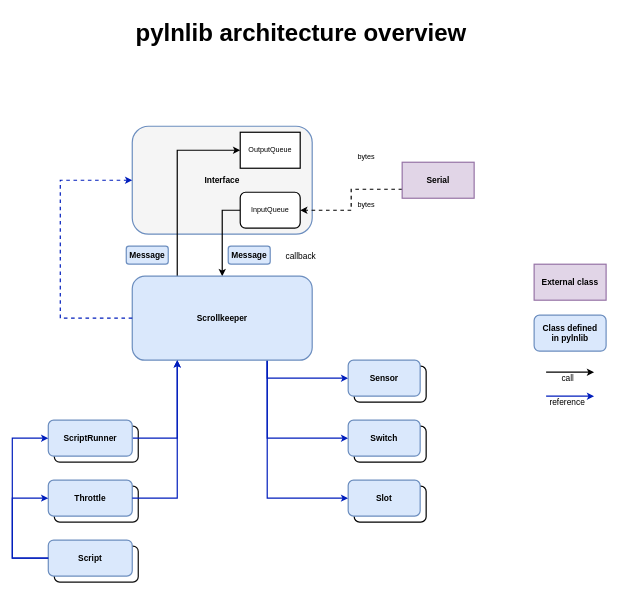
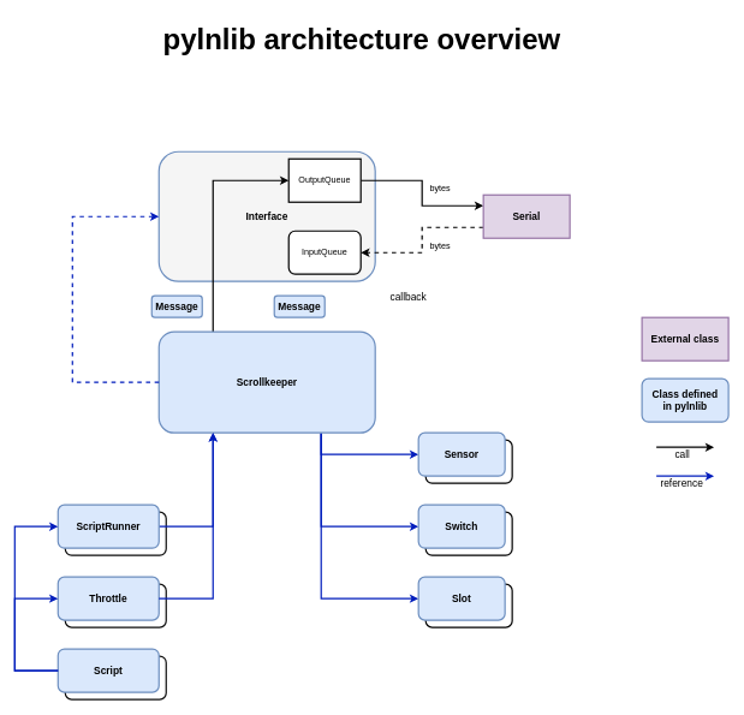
  <mxCell id="0" />
  <mxCell id="1" parent="0" />
  <mxCell id="2" value="Throttle" style="rounded=1;whiteSpace=wrap;html=1;fontStyle=1;fontSize=14;strokeWidth=2;fillColor=none;strokeColor=#0D0D0D;" vertex="1" parent="1"><mxGeometry x="90" y="810" width="140" height="60" as="geometry" /></mxCell>
  <mxCell id="3" value="ScriptRunner" style="rounded=1;whiteSpace=wrap;html=1;fontStyle=1;fontSize=14;strokeWidth=2;fillColor=none;strokeColor=#0D0D0D;" vertex="1" parent="1"><mxGeometry x="90" y="910" width="140" height="60" as="geometry" /></mxCell>
  <mxCell id="4" value="ScriptRunner" style="rounded=1;whiteSpace=wrap;html=1;fontStyle=1;fontSize=14;strokeWidth=2;fillColor=none;strokeColor=#0D0D0D;" vertex="1" parent="1"><mxGeometry x="90" y="710" width="140" height="60" as="geometry" /></mxCell>
  <mxCell id="5" value="Interface" style="rounded=1;whiteSpace=wrap;html=1;fontStyle=1;fontSize=14;strokeWidth=2;fillColor=#f5f5f5;strokeColor=#6c8ebf;" parent="1" vertex="1"><mxGeometry x="220" y="210" width="300" height="180" as="geometry" /></mxCell>
+ <mxCell id="6" style="edgeStyle=orthogonalEdgeStyle;rounded=0;orthogonalLoop=1;jettySize=auto;html=1;exitX=1;exitY=0.5;exitDx=0;exitDy=0;entryX=0;entryY=0.25;entryDx=0;entryDy=0;strokeWidth=2;" parent="1" source="7" target="11" edge="1"><mxGeometry relative="1" as="geometry" /></mxCell>
  <mxCell id="7" value="OutputQueue" style="whiteSpace=wrap;html=1;strokeWidth=2;rounded=0;" parent="1" vertex="1"><mxGeometry x="400" y="220" width="100" height="60" as="geometry" /></mxCell>
- <mxCell id="8" style="edgeStyle=orthogonalEdgeStyle;rounded=0;orthogonalLoop=1;jettySize=auto;html=1;exitX=0;exitY=0.5;exitDx=0;exitDy=0;strokeWidth=2;" parent="1" source="9" target="16" edge="1"><mxGeometry relative="1" as="geometry"><Array as="points"><mxPoint x="370" y="350" /></Array></mxGeometry></mxCell>
  <mxCell id="9" value="InputQueue" style="rounded=1;whiteSpace=wrap;html=1;strokeWidth=2;" parent="1" vertex="1"><mxGeometry x="400" y="320" width="100" height="60" as="geometry" /></mxCell>
  <mxCell id="10" style="edgeStyle=orthogonalEdgeStyle;rounded=0;orthogonalLoop=1;jettySize=auto;html=1;exitX=0;exitY=0.75;exitDx=0;exitDy=0;strokeWidth=2;dashed=1;" parent="1" source="11" target="9" edge="1"><mxGeometry relative="1" as="geometry" /></mxCell>
  <mxCell id="11" value="Serial" style="whiteSpace=wrap;html=1;fontStyle=1;fontSize=14;strokeWidth=2;fillColor=#e1d5e7;strokeColor=#9673a6;rounded=0;" parent="1" vertex="1"><mxGeometry x="670" y="270" width="120" height="60" as="geometry" /></mxCell>
  <mxCell id="12" style="edgeStyle=orthogonalEdgeStyle;rounded=0;orthogonalLoop=1;jettySize=auto;html=1;exitX=0.25;exitY=0;exitDx=0;exitDy=0;entryX=0;entryY=0.5;entryDx=0;entryDy=0;strokeWidth=2;" parent="1" source="16" target="7" edge="1"><mxGeometry relative="1" as="geometry" /></mxCell>
  <mxCell id="13" style="edgeStyle=orthogonalEdgeStyle;rounded=0;orthogonalLoop=1;jettySize=auto;html=1;exitX=0.75;exitY=1;exitDx=0;exitDy=0;strokeWidth=2;fillColor=#0050ef;strokeColor=#001DBC;" parent="1" source="16" target="24" edge="1"><mxGeometry relative="1" as="geometry" /></mxCell>
  <mxCell id="14" style="edgeStyle=orthogonalEdgeStyle;rounded=0;orthogonalLoop=1;jettySize=auto;html=1;exitX=0.75;exitY=1;exitDx=0;exitDy=0;entryX=0;entryY=0.5;entryDx=0;entryDy=0;strokeWidth=2;fillColor=#0050ef;strokeColor=#001DBC;" parent="1" source="16" target="26" edge="1"><mxGeometry relative="1" as="geometry" /></mxCell>
  <mxCell id="15" style="edgeStyle=orthogonalEdgeStyle;rounded=0;orthogonalLoop=1;jettySize=auto;html=1;exitX=0.75;exitY=1;exitDx=0;exitDy=0;entryX=0;entryY=0.5;entryDx=0;entryDy=0;strokeWidth=2;fillColor=#0050ef;strokeColor=#001DBC;" parent="1" source="16" target="28" edge="1"><mxGeometry relative="1" as="geometry" /></mxCell>
  <mxCell id="16" value="Scrollkeeper" style="rounded=1;whiteSpace=wrap;html=1;fontStyle=1;fontSize=14;strokeWidth=2;fillColor=#dae8fc;strokeColor=#6c8ebf;" parent="1" vertex="1"><mxGeometry x="220" y="460" width="300" height="140" as="geometry" /></mxCell>
  <mxCell id="17" value="bytes" style="text;strokeColor=none;fillColor=none;align=left;verticalAlign=middle;spacingLeft=4;spacingRight=4;overflow=hidden;points=[[0,0.5],[1,0.5]];portConstraint=eastwest;rotatable=0;strokeWidth=2;" parent="1" vertex="1"><mxGeometry x="590" y="250" width="40" height="20" as="geometry" /></mxCell>
  <mxCell id="18" value="bytes" style="text;strokeColor=none;fillColor=none;align=left;verticalAlign=middle;spacingLeft=4;spacingRight=4;overflow=hidden;points=[[0,0.5],[1,0.5]];portConstraint=eastwest;rotatable=0;strokeWidth=2;" parent="1" vertex="1"><mxGeometry x="590" y="330" width="40" height="20" as="geometry" /></mxCell>
  <mxCell id="19" value="Message" style="rounded=1;whiteSpace=wrap;html=1;fontStyle=1;fontSize=14;strokeWidth=2;fillColor=#dae8fc;strokeColor=#6c8ebf;" parent="1" vertex="1"><mxGeometry x="380" y="410" width="70" height="30" as="geometry" /></mxCell>
  <mxCell id="20" value="Message" style="rounded=1;whiteSpace=wrap;html=1;fontStyle=1;fontSize=14;strokeWidth=2;fillColor=#dae8fc;strokeColor=#6c8ebf;" parent="1" vertex="1"><mxGeometry x="210" y="410" width="70" height="30" as="geometry" /></mxCell>
- <mxCell id="21" value="callback" style="text;strokeColor=none;fillColor=none;align=left;verticalAlign=middle;spacingLeft=4;spacingRight=4;overflow=hidden;points=[[0,0.5],[1,0.5]];portConstraint=eastwest;rotatable=0;fontSize=14;strokeWidth=2;" parent="1" vertex="1"><mxGeometry x="470" y="410" width="80" height="30" as="geometry" /></mxCell>
+ <mxCell id="21" value="callback" style="text;strokeColor=none;fillColor=none;align=left;verticalAlign=middle;spacingLeft=4;spacingRight=4;overflow=hidden;points=[[0,0.5],[1,0.5]];portConstraint=eastwest;rotatable=0;fontSize=14;strokeWidth=2;" parent="1" vertex="1"><mxGeometry x="535" y="395" width="80" height="30" as="geometry" /></mxCell>
  <mxCell id="22" style="edgeStyle=orthogonalEdgeStyle;rounded=0;orthogonalLoop=1;jettySize=auto;html=1;entryX=0.25;entryY=1;entryDx=0;entryDy=0;fontSize=14;strokeWidth=2;fillColor=#0050ef;strokeColor=#001DBC;exitX=1;exitY=0.5;exitDx=0;exitDy=0;" parent="1" source="29" target="16" edge="1"><mxGeometry relative="1" as="geometry"><Array as="points"><mxPoint x="295" y="730" /></Array></mxGeometry></mxCell>
  <mxCell id="23" value="Sensor" style="rounded=1;whiteSpace=wrap;html=1;container=0;strokeWidth=2;" parent="1" vertex="1"><mxGeometry x="590" y="610" width="120" height="60" as="geometry" /></mxCell>
  <mxCell id="24" value="&lt;font style=&quot;font-size: 14px;&quot;&gt;Sensor&lt;/font&gt;" style="rounded=1;whiteSpace=wrap;html=1;container=0;fontStyle=1;fontSize=14;strokeWidth=2;fillColor=#dae8fc;strokeColor=#6c8ebf;" parent="1" vertex="1"><mxGeometry x="580" y="600" width="120" height="60" as="geometry" /></mxCell>
  <mxCell id="25" value="Switch" style="rounded=1;whiteSpace=wrap;html=1;container=0;strokeWidth=2;" parent="1" vertex="1"><mxGeometry x="590" y="710" width="120" height="60" as="geometry" /></mxCell>
  <mxCell id="26" value="Switch" style="rounded=1;whiteSpace=wrap;html=1;container=0;fontStyle=1;fontSize=14;strokeWidth=2;fillColor=#dae8fc;strokeColor=#6c8ebf;" parent="1" vertex="1"><mxGeometry x="580" y="700" width="120" height="60" as="geometry" /></mxCell>
  <mxCell id="27" value="Slot" style="rounded=1;whiteSpace=wrap;html=1;container=0;strokeWidth=2;" parent="1" vertex="1"><mxGeometry x="590" y="810" width="120" height="60" as="geometry" /></mxCell>
  <mxCell id="28" value="Slot" style="rounded=1;whiteSpace=wrap;html=1;container=0;fontStyle=1;fontSize=14;strokeWidth=2;fillColor=#dae8fc;strokeColor=#6c8ebf;" parent="1" vertex="1"><mxGeometry x="580" y="800" width="120" height="60" as="geometry" /></mxCell>
  <mxCell id="29" value="ScriptRunner" style="rounded=1;whiteSpace=wrap;html=1;fontStyle=1;fontSize=14;strokeWidth=2;fillColor=#dae8fc;strokeColor=#6c8ebf;" parent="1" vertex="1"><mxGeometry x="80" y="700" width="140" height="60" as="geometry" /></mxCell>
  <mxCell id="30" value="External class" style="whiteSpace=wrap;html=1;fontStyle=1;fontSize=14;strokeWidth=2;fillColor=#e1d5e7;strokeColor=#9673a6;rounded=0;" parent="1" vertex="1"><mxGeometry x="890" y="440" width="120" height="60" as="geometry" /></mxCell>
  <mxCell id="31" value="&lt;font style=&quot;font-size: 14px;&quot;&gt;Class defined&lt;br&gt;in pylnlib&lt;br&gt;&lt;/font&gt;" style="rounded=1;whiteSpace=wrap;html=1;container=0;fontStyle=1;fontSize=14;strokeWidth=2;fillColor=#dae8fc;strokeColor=#6c8ebf;" parent="1" vertex="1"><mxGeometry x="890" y="525" width="120" height="60" as="geometry" /></mxCell>
  <mxCell id="32" value="" style="endArrow=classic;html=1;rounded=0;fontSize=14;strokeWidth=2;endFill=1;" parent="1" edge="1"><mxGeometry width="50" height="50" relative="1" as="geometry"><mxPoint x="910" y="620" as="sourcePoint" /><mxPoint x="990" y="620" as="targetPoint" /></mxGeometry></mxCell>
  <mxCell id="33" value="call" style="text;strokeColor=none;fillColor=none;align=left;verticalAlign=middle;spacingLeft=4;spacingRight=4;overflow=hidden;points=[[0,0.5],[1,0.5]];portConstraint=eastwest;rotatable=0;fontSize=14;" parent="1" vertex="1"><mxGeometry x="930" y="620" width="30" height="20" as="geometry" /></mxCell>
  <mxCell id="34" value="" style="endArrow=classic;html=1;rounded=0;fontSize=14;strokeWidth=2;fillColor=#0050ef;strokeColor=#001DBC;endFill=1;" parent="1" edge="1"><mxGeometry width="50" height="50" relative="1" as="geometry"><mxPoint x="910" y="660" as="sourcePoint" /><mxPoint x="990" y="660" as="targetPoint" /></mxGeometry></mxCell>
  <mxCell id="35" value="reference" style="text;strokeColor=none;fillColor=none;align=left;verticalAlign=middle;spacingLeft=4;spacingRight=4;overflow=hidden;points=[[0,0.5],[1,0.5]];portConstraint=eastwest;rotatable=0;fontSize=14;" parent="1" vertex="1"><mxGeometry x="910" y="660" width="70" height="20" as="geometry" /></mxCell>
  <mxCell id="36" value="pylnlib architecture overview" style="text;strokeColor=none;fillColor=none;align=left;verticalAlign=middle;spacingLeft=4;spacingRight=4;overflow=hidden;points=[[0,0.5],[1,0.5]];portConstraint=eastwest;rotatable=0;fontSize=40;fontStyle=1" parent="1" vertex="1"><mxGeometry x="220" y="20" width="570" height="60" as="geometry" /></mxCell>
  <mxCell id="37" style="edgeStyle=orthogonalEdgeStyle;rounded=0;orthogonalLoop=1;jettySize=auto;html=1;exitX=0;exitY=0.5;exitDx=0;exitDy=0;fontSize=14;strokeWidth=2;fillColor=#0050ef;strokeColor=#001DBC;entryX=0;entryY=0.5;entryDx=0;entryDy=0;dashed=1;" parent="1" source="16" target="5" edge="1"><mxGeometry relative="1" as="geometry"><mxPoint x="110" y="570" as="sourcePoint" /><mxPoint x="120" y="280" as="targetPoint" /><Array as="points"><mxPoint x="100" y="530" /><mxPoint x="100" y="300" /></Array></mxGeometry></mxCell>
  <mxCell id="38" value="Throttle" style="rounded=1;whiteSpace=wrap;html=1;fontStyle=1;fontSize=14;strokeWidth=2;fillColor=#dae8fc;strokeColor=#6c8ebf;" parent="1" vertex="1"><mxGeometry x="80" y="800" width="140" height="60" as="geometry" /></mxCell>
  <mxCell id="39" style="edgeStyle=orthogonalEdgeStyle;rounded=0;orthogonalLoop=1;jettySize=auto;html=1;entryX=1;entryY=0.5;entryDx=0;entryDy=0;strokeWidth=2;fillColor=#0050ef;strokeColor=#001DBC;exitX=0.25;exitY=1;exitDx=0;exitDy=0;startArrow=classic;startFill=1;endArrow=none;endFill=0;" parent="1" source="16" target="38" edge="1"><mxGeometry relative="1" as="geometry"><mxPoint x="360" y="760" as="sourcePoint" /><mxPoint x="590" y="840" as="targetPoint" /><Array as="points"><mxPoint x="295" y="830" /></Array></mxGeometry></mxCell>
  <mxCell id="40" value="Script" style="rounded=1;whiteSpace=wrap;html=1;fontStyle=1;fontSize=14;strokeWidth=2;fillColor=#dae8fc;strokeColor=#6c8ebf;" vertex="1" parent="1"><mxGeometry x="80" y="900" width="140" height="60" as="geometry" /></mxCell>
  <mxCell id="41" style="edgeStyle=orthogonalEdgeStyle;rounded=0;orthogonalLoop=1;jettySize=auto;html=1;entryX=0;entryY=0.5;entryDx=0;entryDy=0;strokeWidth=2;fillColor=#0050ef;strokeColor=#001DBC;exitX=0;exitY=0.5;exitDx=0;exitDy=0;startArrow=classic;startFill=1;endArrow=none;endFill=0;" edge="1" parent="1" source="29" target="40"><mxGeometry relative="1" as="geometry"><mxPoint x="305" y="610" as="sourcePoint" /><mxPoint x="230" y="840" as="targetPoint" /><Array as="points"><mxPoint x="20" y="730" /><mxPoint x="20" y="930" /></Array></mxGeometry></mxCell>
  <mxCell id="42" style="edgeStyle=orthogonalEdgeStyle;rounded=0;orthogonalLoop=1;jettySize=auto;html=1;strokeWidth=2;fillColor=#0050ef;strokeColor=#001DBC;exitX=0;exitY=0.5;exitDx=0;exitDy=0;startArrow=classic;startFill=1;endArrow=none;endFill=0;" edge="1" parent="1" source="38"><mxGeometry relative="1" as="geometry"><mxPoint x="90" y="740" as="sourcePoint" /><mxPoint x="80" y="930" as="targetPoint" /><Array as="points"><mxPoint x="20" y="830" /><mxPoint x="20" y="930" /></Array></mxGeometry></mxCell>
